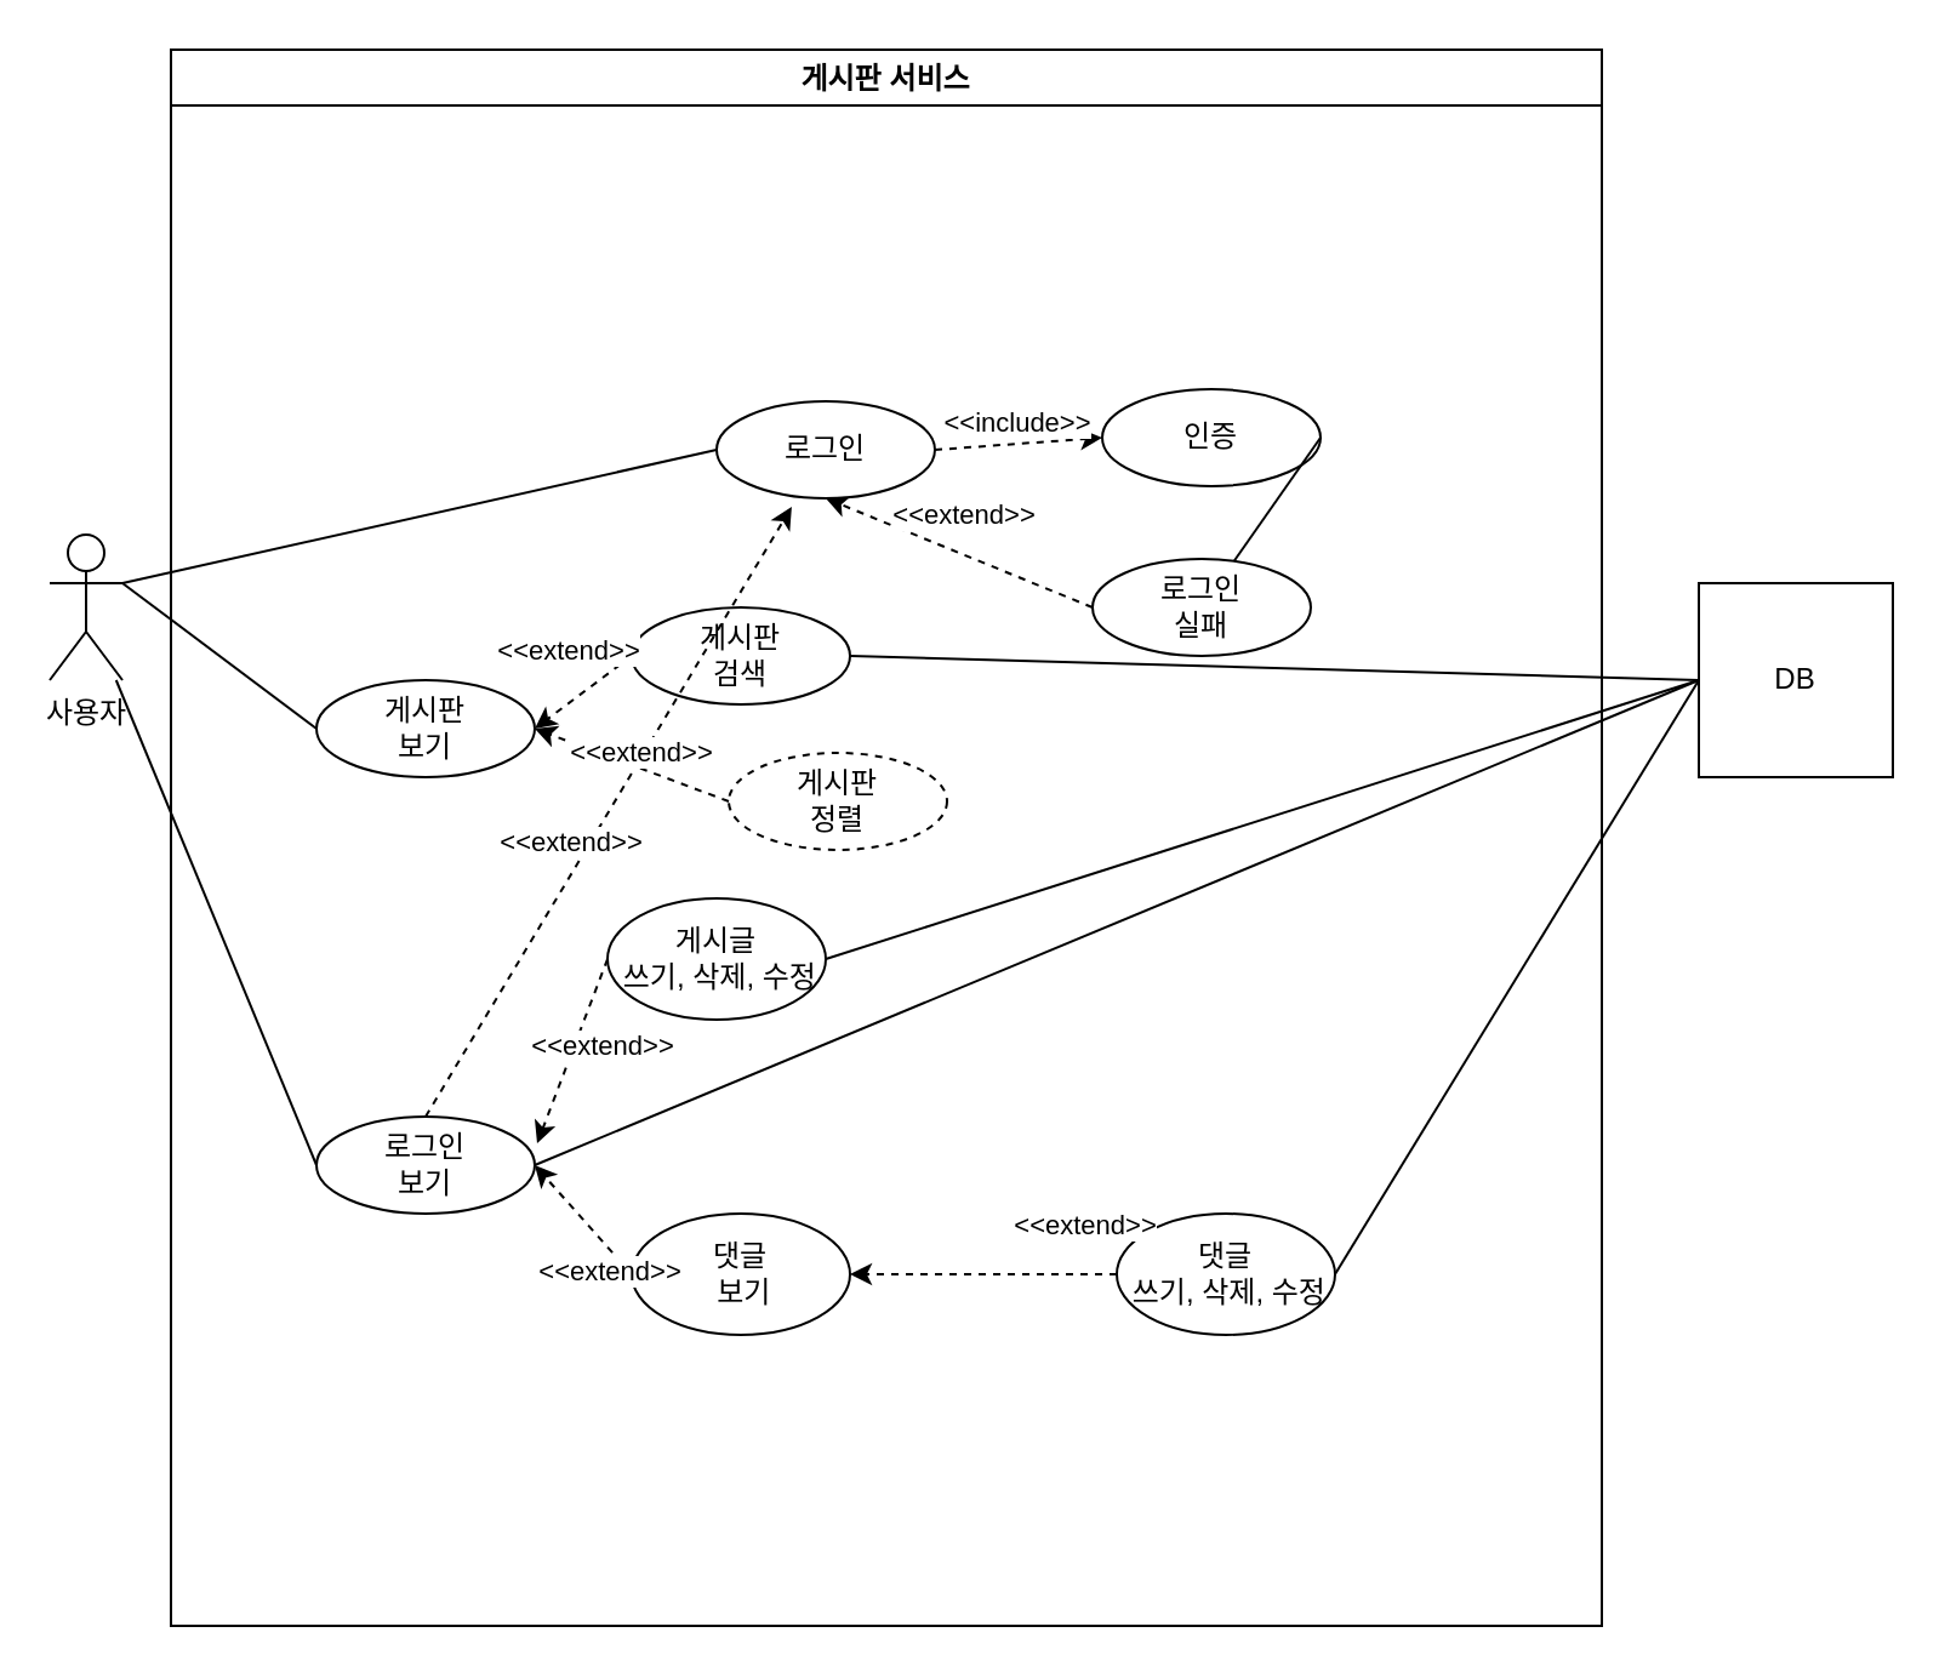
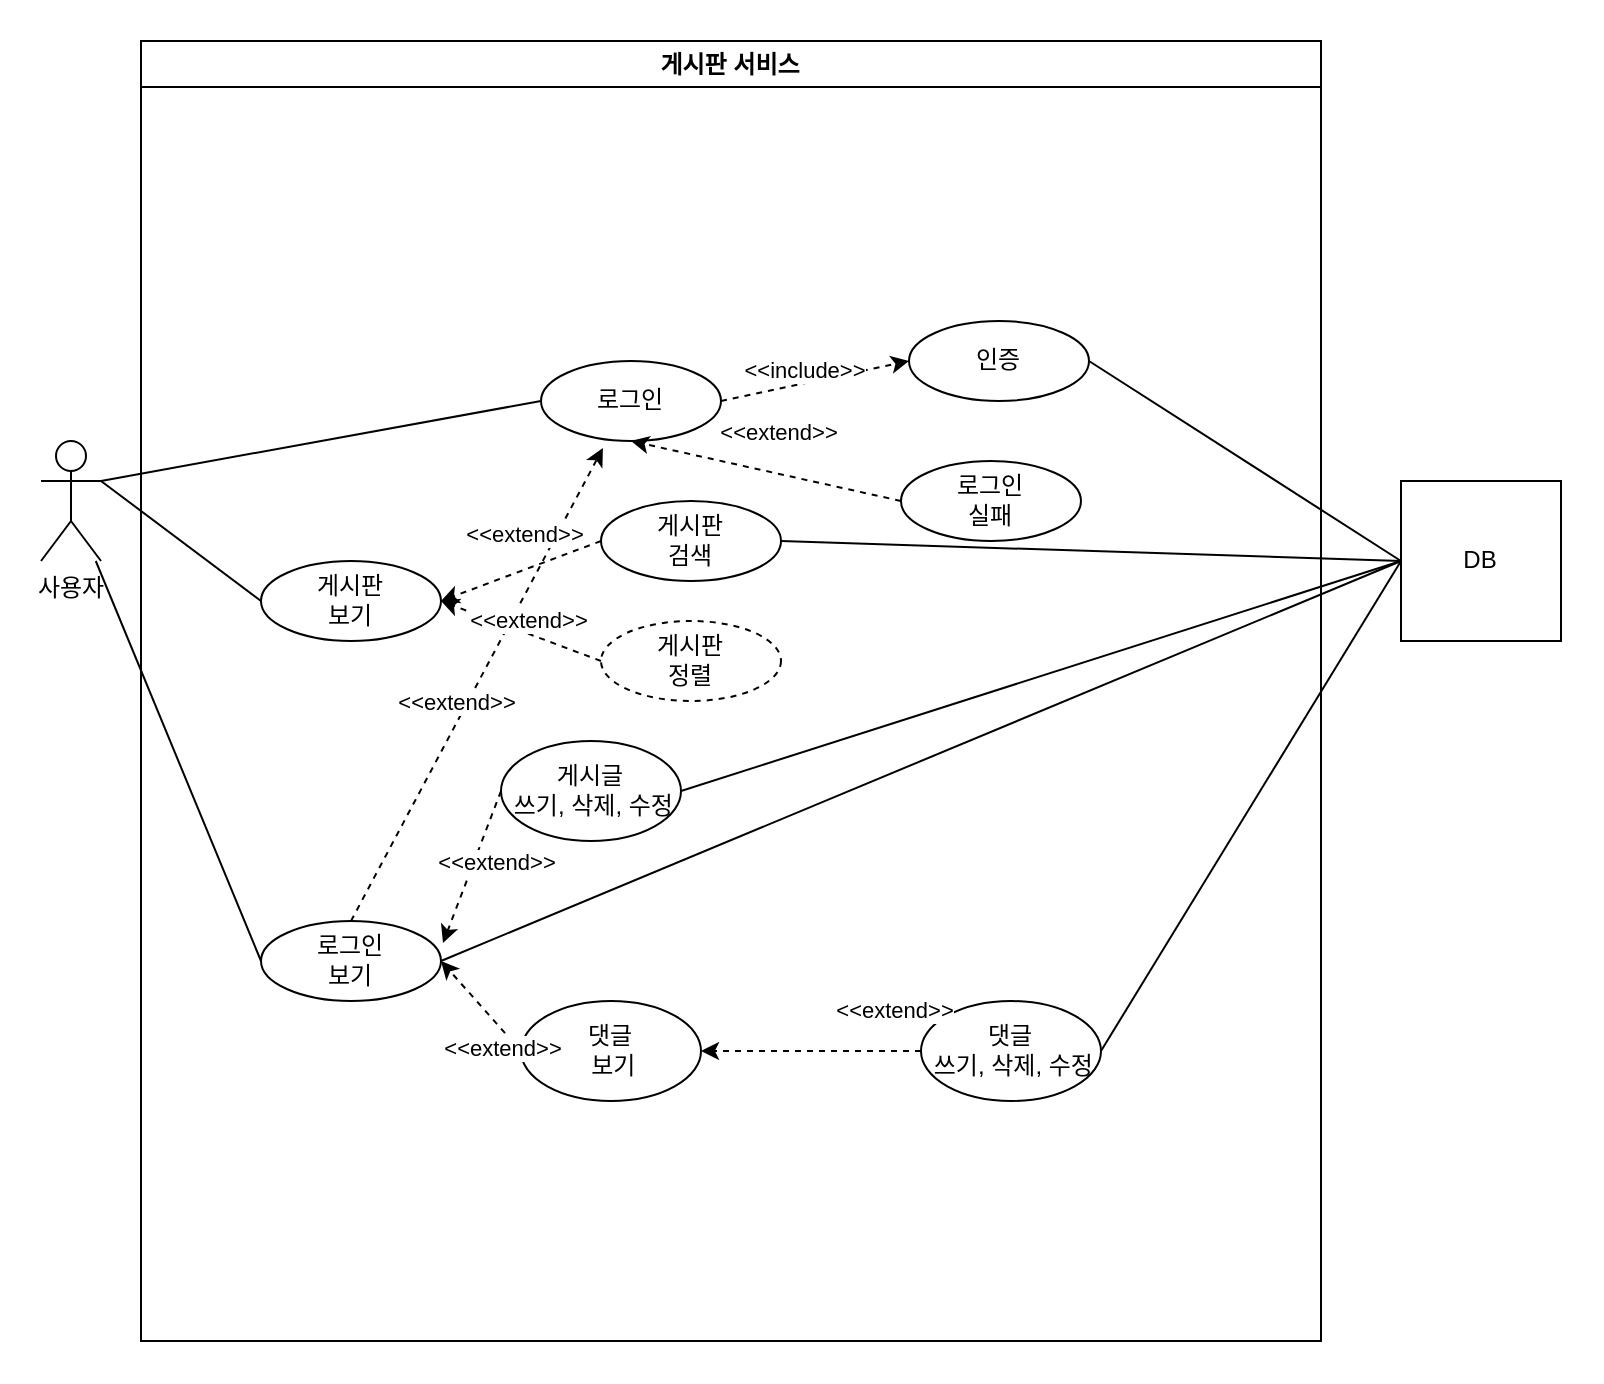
  <mxCell id="0" />
  <mxCell id="1" parent="0" />
  <mxCell id="2" value="사용자" style="shape=umlActor;verticalLabelPosition=bottom;verticalAlign=top;html=1;outlineConnect=0;" vertex="1" parent="1"><mxGeometry x="20" y="220" width="30" height="60" as="geometry" /></mxCell>
  <mxCell id="3" value="게시판 서비스" style="swimlane;" vertex="1" parent="1"><mxGeometry x="70" y="20" width="590" height="650" as="geometry" /></mxCell>
- <mxCell id="4" value="로그인" style="ellipse;whiteSpace=wrap;html=1;" vertex="1" parent="3"><mxGeometry x="225" y="145" width="90" height="40" as="geometry" /></mxCell>
+ <mxCell id="4" value="로그인" style="ellipse;whiteSpace=wrap;html=1;" vertex="1" parent="3"><mxGeometry x="200" y="160" width="90" height="40" as="geometry" /></mxCell>
  <mxCell id="5" value="인증" style="ellipse;whiteSpace=wrap;html=1;" vertex="1" parent="3"><mxGeometry x="384" y="140" width="90" height="40" as="geometry" /></mxCell>
  <mxCell id="6" value="로그인&lt;br&gt;실패" style="ellipse;whiteSpace=wrap;html=1;" vertex="1" parent="3"><mxGeometry x="380" y="210" width="90" height="40" as="geometry" /></mxCell>
- <mxCell id="7" value="게시판&lt;br&gt;검색" style="ellipse;whiteSpace=wrap;html=1;" vertex="1" parent="3"><mxGeometry x="190" y="230" width="90" height="40" as="geometry" /></mxCell>
+ <mxCell id="7" value="게시판&lt;br&gt;검색" style="ellipse;whiteSpace=wrap;html=1;" vertex="1" parent="3"><mxGeometry x="230" y="230" width="90" height="40" as="geometry" /></mxCell>
  <mxCell id="8" value="게시판&lt;br&gt;보기" style="ellipse;whiteSpace=wrap;html=1;" vertex="1" parent="3"><mxGeometry x="60" y="260" width="90" height="40" as="geometry" /></mxCell>
  <mxCell id="9" value="게시글&lt;br&gt;&amp;nbsp;쓰기, 삭제, 수정" style="ellipse;whiteSpace=wrap;html=1;" vertex="1" parent="3"><mxGeometry x="180" y="350" width="90" height="50" as="geometry" /></mxCell>
  <mxCell id="10" value="로그인&lt;br&gt;보기" style="ellipse;whiteSpace=wrap;html=1;" vertex="1" parent="3"><mxGeometry x="60" y="440" width="90" height="40" as="geometry" /></mxCell>
  <mxCell id="11" value="댓글&lt;br&gt;&amp;nbsp;쓰기, 삭제, 수정" style="ellipse;whiteSpace=wrap;html=1;" vertex="1" parent="3"><mxGeometry x="390" y="480" width="90" height="50" as="geometry" /></mxCell>
  <mxCell id="12" value="" style="endArrow=classic;html=1;rounded=0;exitX=1;exitY=0.5;exitDx=0;exitDy=0;entryX=0;entryY=0.5;entryDx=0;entryDy=0;dashed=1;" edge="1" parent="3" source="4" target="5"><mxGeometry width="50" height="50" relative="1" as="geometry"><mxPoint x="320" y="370" as="sourcePoint" /><mxPoint x="370" y="320" as="targetPoint" /></mxGeometry></mxCell>
  <mxCell id="13" value="&amp;lt;&amp;lt;include&amp;gt;&amp;gt;" style="edgeLabel;html=1;align=center;verticalAlign=middle;resizable=0;points=[];" vertex="1" connectable="0" parent="12"><mxGeometry x="-0.425" y="-3" relative="1" as="geometry"><mxPoint x="13" y="-13" as="offset" /></mxGeometry></mxCell>
  <mxCell id="14" value="" style="endArrow=classic;html=1;rounded=0;exitX=0;exitY=0.5;exitDx=0;exitDy=0;entryX=0.5;entryY=1;entryDx=0;entryDy=0;dashed=1;" edge="1" parent="3" source="6" target="4"><mxGeometry width="50" height="50" relative="1" as="geometry"><mxPoint x="120" y="220" as="sourcePoint" /><mxPoint x="214" y="220" as="targetPoint" /></mxGeometry></mxCell>
  <mxCell id="15" value="&amp;lt;&amp;lt;extend&amp;gt;&amp;gt;" style="edgeLabel;html=1;align=center;verticalAlign=middle;resizable=0;points=[];" vertex="1" connectable="0" parent="14"><mxGeometry x="-0.425" y="-3" relative="1" as="geometry"><mxPoint x="-23" y="-23" as="offset" /></mxGeometry></mxCell>
  <mxCell id="16" value="댓글&lt;br&gt;&amp;nbsp;보기" style="ellipse;whiteSpace=wrap;html=1;" vertex="1" parent="3"><mxGeometry x="190" y="480" width="90" height="50" as="geometry" /></mxCell>
  <mxCell id="17" value="" style="endArrow=classic;html=1;rounded=0;dashed=1;entryX=1;entryY=0.5;entryDx=0;entryDy=0;exitX=0;exitY=0.5;exitDx=0;exitDy=0;" edge="1" parent="3" source="11" target="16"><mxGeometry width="50" height="50" relative="1" as="geometry"><mxPoint x="290" y="570" as="sourcePoint" /><mxPoint x="270" y="574" as="targetPoint" /></mxGeometry></mxCell>
  <mxCell id="18" value="&amp;lt;&amp;lt;extend&amp;gt;&amp;gt;" style="edgeLabel;html=1;align=center;verticalAlign=middle;resizable=0;points=[];" vertex="1" connectable="0" parent="17"><mxGeometry x="-0.425" y="-3" relative="1" as="geometry"><mxPoint x="18" y="-18" as="offset" /></mxGeometry></mxCell>
  <mxCell id="19" value="" style="endArrow=classic;html=1;rounded=0;exitX=0.5;exitY=0;exitDx=0;exitDy=0;dashed=1;entryX=0.344;entryY=1.088;entryDx=0;entryDy=0;entryPerimeter=0;" edge="1" parent="3" source="10" target="4"><mxGeometry width="50" height="50" relative="1" as="geometry"><mxPoint x="170" y="525" as="sourcePoint" /><mxPoint x="250" y="210" as="targetPoint" /></mxGeometry></mxCell>
  <mxCell id="20" value="&amp;lt;&amp;lt;extend&amp;gt;&amp;gt;" style="edgeLabel;html=1;align=center;verticalAlign=middle;resizable=0;points=[];" vertex="1" connectable="0" parent="19"><mxGeometry x="-0.425" y="-3" relative="1" as="geometry"><mxPoint x="14" y="-43" as="offset" /></mxGeometry></mxCell>
  <mxCell id="21" value="" style="endArrow=classic;html=1;rounded=0;exitX=0;exitY=0.5;exitDx=0;exitDy=0;dashed=1;entryX=1.011;entryY=0.275;entryDx=0;entryDy=0;entryPerimeter=0;" edge="1" parent="3" source="9" target="10"><mxGeometry width="50" height="50" relative="1" as="geometry"><mxPoint x="125" y="450" as="sourcePoint" /><mxPoint x="220" y="440" as="targetPoint" /></mxGeometry></mxCell>
  <mxCell id="22" value="&amp;lt;&amp;lt;extend&amp;gt;&amp;gt;" style="edgeLabel;html=1;align=center;verticalAlign=middle;resizable=0;points=[];" vertex="1" connectable="0" parent="21"><mxGeometry x="-0.425" y="-3" relative="1" as="geometry"><mxPoint x="9" y="15" as="offset" /></mxGeometry></mxCell>
  <mxCell id="23" value="" style="endArrow=classic;html=1;rounded=0;dashed=1;exitX=0;exitY=0.5;exitDx=0;exitDy=0;entryX=1;entryY=0.5;entryDx=0;entryDy=0;" edge="1" parent="3" source="16" target="10"><mxGeometry width="50" height="50" relative="1" as="geometry"><mxPoint x="150" y="463" as="sourcePoint" /><mxPoint x="160" y="570" as="targetPoint" /></mxGeometry></mxCell>
  <mxCell id="24" value="&amp;lt;&amp;lt;extend&amp;gt;&amp;gt;" style="edgeLabel;html=1;align=center;verticalAlign=middle;resizable=0;points=[];" vertex="1" connectable="0" parent="23"><mxGeometry x="-0.425" y="-3" relative="1" as="geometry"><mxPoint y="13" as="offset" /></mxGeometry></mxCell>
  <mxCell id="25" value="게시판&lt;br&gt;정렬" style="ellipse;whiteSpace=wrap;html=1;dashed=1;" vertex="1" parent="3"><mxGeometry x="230" y="290" width="90" height="40" as="geometry" /></mxCell>
  <mxCell id="26" value="" style="endArrow=classic;html=1;rounded=0;entryX=1;entryY=0.5;entryDx=0;entryDy=0;dashed=1;exitX=0;exitY=0.5;exitDx=0;exitDy=0;" edge="1" parent="3" source="25" target="8"><mxGeometry width="50" height="50" relative="1" as="geometry"><mxPoint x="210" y="310" as="sourcePoint" /><mxPoint x="255" y="210" as="targetPoint" /></mxGeometry></mxCell>
  <mxCell id="27" value="&amp;lt;&amp;lt;extend&amp;gt;&amp;gt;" style="edgeLabel;html=1;align=center;verticalAlign=middle;resizable=0;points=[];" vertex="1" connectable="0" parent="26"><mxGeometry x="-0.425" y="-3" relative="1" as="geometry"><mxPoint x="-14" y="-9" as="offset" /></mxGeometry></mxCell>
  <mxCell id="28" value="" style="endArrow=classic;html=1;rounded=0;dashed=1;exitX=0;exitY=0.5;exitDx=0;exitDy=0;" edge="1" parent="3" source="7"><mxGeometry width="50" height="50" relative="1" as="geometry"><mxPoint x="220" y="320" as="sourcePoint" /><mxPoint x="150" y="280" as="targetPoint" /></mxGeometry></mxCell>
  <mxCell id="29" value="&amp;lt;&amp;lt;extend&amp;gt;&amp;gt;" style="edgeLabel;html=1;align=center;verticalAlign=middle;resizable=0;points=[];" vertex="1" connectable="0" parent="28"><mxGeometry x="-0.425" y="-3" relative="1" as="geometry"><mxPoint x="-14" y="-9" as="offset" /></mxGeometry></mxCell>
  <mxCell id="30" value="DB" style="whiteSpace=wrap;html=1;aspect=fixed;fillColor=default;" vertex="1" parent="1"><mxGeometry x="700" y="240" width="80" height="80" as="geometry" /></mxCell>
  <mxCell id="31" value="" style="endArrow=none;html=1;rounded=0;entryX=0;entryY=0.5;entryDx=0;entryDy=0;" edge="1" parent="1" target="4"><mxGeometry width="50" height="50" relative="1" as="geometry"><mxPoint x="50" y="240" as="sourcePoint" /><mxPoint x="120" y="210" as="targetPoint" /></mxGeometry></mxCell>
  <mxCell id="32" value="" style="endArrow=none;html=1;rounded=0;entryX=0;entryY=0.5;entryDx=0;entryDy=0;exitX=1;exitY=0.333;exitDx=0;exitDy=0;exitPerimeter=0;" edge="1" parent="1" source="2" target="8"><mxGeometry width="50" height="50" relative="1" as="geometry"><mxPoint x="50" y="250" as="sourcePoint" /><mxPoint x="150" y="320" as="targetPoint" /></mxGeometry></mxCell>
  <mxCell id="33" value="" style="endArrow=none;html=1;rounded=0;entryX=0;entryY=0.5;entryDx=0;entryDy=0;" edge="1" parent="1" source="2" target="10"><mxGeometry width="50" height="50" relative="1" as="geometry"><mxPoint x="70" y="260" as="sourcePoint" /><mxPoint x="150" y="435" as="targetPoint" /></mxGeometry></mxCell>
  <mxCell id="34" value="" style="endArrow=none;html=1;rounded=0;entryX=0;entryY=0.5;entryDx=0;entryDy=0;exitX=1;exitY=0.5;exitDx=0;exitDy=0;" edge="1" parent="1" source="7" target="30"><mxGeometry width="50" height="50" relative="1" as="geometry"><mxPoint x="350" y="400" as="sourcePoint" /><mxPoint x="570" y="360" as="targetPoint" /></mxGeometry></mxCell>
- <mxCell id="35" value="" style="endArrow=none;html=1;rounded=0;exitX=1;exitY=0.5;exitDx=0;exitDy=0;" edge="1" parent="1" source="5" target="6"><mxGeometry width="50" height="50" relative="1" as="geometry"><mxPoint x="236" y="335" as="sourcePoint" /><mxPoint x="710" y="290" as="targetPoint" /></mxGeometry></mxCell>
+ <mxCell id="35" value="" style="endArrow=none;html=1;rounded=0;entryX=0;entryY=0.5;entryDx=0;entryDy=0;exitX=1;exitY=0.5;exitDx=0;exitDy=0;" edge="1" parent="1" source="5" target="30"><mxGeometry width="50" height="50" relative="1" as="geometry"><mxPoint x="236" y="335" as="sourcePoint" /><mxPoint x="710" y="290" as="targetPoint" /></mxGeometry></mxCell>
  <mxCell id="36" value="" style="endArrow=none;html=1;rounded=0;entryX=0;entryY=0.5;entryDx=0;entryDy=0;exitX=1;exitY=0.5;exitDx=0;exitDy=0;" edge="1" parent="1" source="9" target="30"><mxGeometry width="50" height="50" relative="1" as="geometry"><mxPoint x="240" y="360" as="sourcePoint" /><mxPoint x="710" y="330" as="targetPoint" /></mxGeometry></mxCell>
  <mxCell id="37" value="" style="endArrow=none;html=1;rounded=0;exitX=1;exitY=0.5;exitDx=0;exitDy=0;" edge="1" parent="1" source="11"><mxGeometry width="50" height="50" relative="1" as="geometry"><mxPoint x="240" y="490" as="sourcePoint" /><mxPoint x="700" y="280" as="targetPoint" /></mxGeometry></mxCell>
  <mxCell id="38" value="" style="endArrow=none;html=1;rounded=0;" edge="1" parent="1"><mxGeometry width="50" height="50" relative="1" as="geometry"><mxPoint x="220" y="480" as="sourcePoint" /><mxPoint x="700" y="280" as="targetPoint" /></mxGeometry></mxCell>
